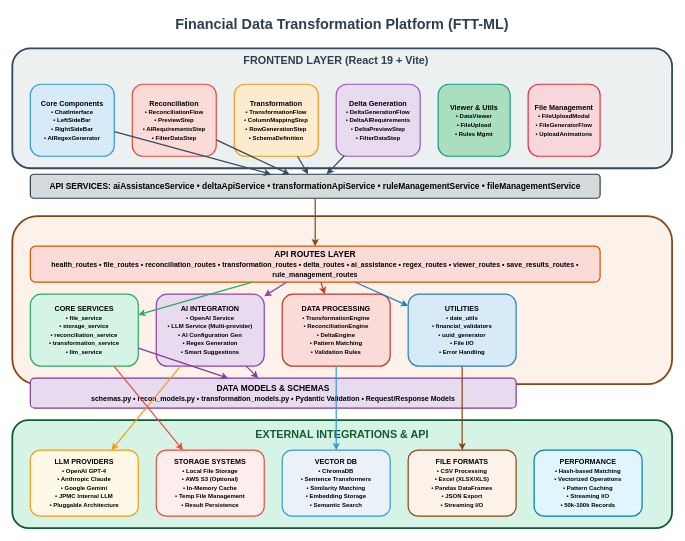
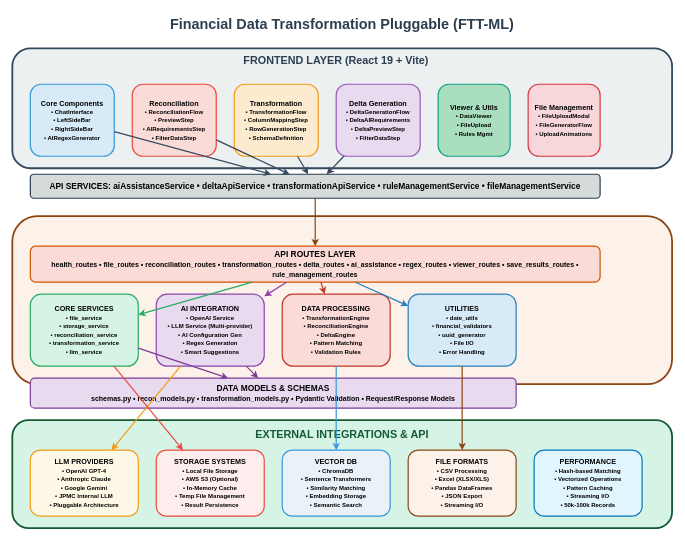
  <mxCell id="0" />
  <mxCell id="1" parent="0" />
- <mxCell id="2" value="Financial Data Transformation Platform (FTT-ML)" style="text;html=1;strokeColor=none;fillColor=none;align=center;verticalAlign=middle;whiteSpace=wrap;rounded=0;fontSize=24;fontStyle=1;fontColor=#2c3e50;" vertex="1" parent="1"><mxGeometry x="170" y="20" width="800" height="40" as="geometry" /></mxCell>
+ <mxCell id="2" value="Financial Data Transformation Pluggable (FTT-ML)" style="text;html=1;strokeColor=none;fillColor=none;align=center;verticalAlign=middle;whiteSpace=wrap;rounded=0;fontSize=24;fontStyle=1;fontColor=#2c3e50;" vertex="1" parent="1"><mxGeometry x="170" y="20" width="800" height="40" as="geometry" /></mxCell>
  <mxCell id="3" value="" style="rounded=1;whiteSpace=wrap;html=1;fillColor=#ecf0f1;strokeColor=#34495e;strokeWidth=3;" vertex="1" parent="1"><mxGeometry x="20" y="80" width="1100" height="200" as="geometry" /></mxCell>
  <mxCell id="4" value="FRONTEND LAYER (React 19 + Vite)" style="text;html=1;strokeColor=none;fillColor=none;align=center;verticalAlign=middle;whiteSpace=wrap;rounded=0;fontSize=18;fontStyle=1;fontColor=#2c3e50;" vertex="1" parent="1"><mxGeometry x="30" y="85" width="1060" height="30" as="geometry" /></mxCell>
  <mxCell id="5" value="Core Components&lt;br&gt;&lt;small&gt;• ChatInterface&lt;br&gt;• LeftSideBar&lt;br&gt;• RightSideBar&lt;br&gt;• AIRegexGenerator&lt;/small&gt;" style="rounded=1;whiteSpace=wrap;html=1;fillColor=#d6eaf8;strokeColor=#3498db;strokeWidth=2;fontSize=12;fontStyle=1;align=center;verticalAlign=middle;" vertex="1" parent="1"><mxGeometry x="50" y="140" width="140" height="120" as="geometry" /></mxCell>
  <mxCell id="6" value="Reconciliation&lt;br&gt;&lt;small&gt;• ReconciliationFlow&lt;br&gt;• PreviewStep&lt;br&gt;• AIRequirementsStep&lt;br&gt;• FilterDataStep&lt;/small&gt;" style="rounded=1;whiteSpace=wrap;html=1;fillColor=#fadbd8;strokeColor=#e74c3c;strokeWidth=2;fontSize=12;fontStyle=1;align=center;verticalAlign=middle;" vertex="1" parent="1"><mxGeometry x="220" y="140" width="140" height="120" as="geometry" /></mxCell>
  <mxCell id="7" value="Transformation&lt;br&gt;&lt;small&gt;• TransformationFlow&lt;br&gt;• ColumnMappingStep&lt;br&gt;• RowGenerationStep&lt;br&gt;• SchemaDefinition&lt;/small&gt;" style="rounded=1;whiteSpace=wrap;html=1;fillColor=#fdebd0;strokeColor=#f39c12;strokeWidth=2;fontSize=12;fontStyle=1;align=center;verticalAlign=middle;" vertex="1" parent="1"><mxGeometry x="390" y="140" width="140" height="120" as="geometry" /></mxCell>
  <mxCell id="8" value="Delta Generation&lt;br&gt;&lt;small&gt;• DeltaGenerationFlow&lt;br&gt;• DeltaAIRequirements&lt;br&gt;• DeltaPreviewStep&lt;br&gt;• FilterDataStep&lt;/small&gt;" style="rounded=1;whiteSpace=wrap;html=1;fillColor=#e8daef;strokeColor=#9b59b6;strokeWidth=2;fontSize=12;fontStyle=1;align=center;verticalAlign=middle;" vertex="1" parent="1"><mxGeometry x="560" y="140" width="140" height="120" as="geometry" /></mxCell>
  <mxCell id="9" value="Viewer &amp; Utils&lt;br&gt;&lt;small&gt;• DataViewer&lt;br&gt;• FileUpload&lt;br&gt;• Rules Mgmt&lt;/small&gt;" style="rounded=1;whiteSpace=wrap;html=1;fillColor=#a9dfbf;strokeColor=#16a085;strokeWidth=2;fontSize=12;fontStyle=1;align=center;verticalAlign=middle;" vertex="1" parent="1"><mxGeometry x="730" y="140" width="120" height="120" as="geometry" /></mxCell>
  <mxCell id="10" value="File Management&lt;br&gt;&lt;small&gt;• FileUploadModal&lt;br&gt;• FileGeneratorFlow&lt;br&gt;• UploadAnimations&lt;/small&gt;" style="rounded=1;whiteSpace=wrap;html=1;fillColor=#f8d7da;strokeColor=#dc3545;strokeWidth=2;fontSize=12;fontStyle=1;align=center;verticalAlign=middle;" vertex="1" parent="1"><mxGeometry x="880" y="140" width="120" height="120" as="geometry" /></mxCell>
  <mxCell id="11" value="API SERVICES: aiAssistanceService • deltaApiService • transformationApiService • ruleManagementService • fileManagementService" style="rounded=1;whiteSpace=wrap;html=1;fillColor=#d5dbdb;strokeColor=#2c3e50;strokeWidth=2;fontSize=14;fontStyle=1;align=center;verticalAlign=middle;" vertex="1" parent="1"><mxGeometry x="50" y="290" width="950" height="40" as="geometry" /></mxCell>
  <mxCell id="12" value="" style="rounded=1;whiteSpace=wrap;html=1;fillColor=#fdf2e9;strokeColor=#8b4513;strokeWidth=3;" vertex="1" parent="1"><mxGeometry x="20" y="360" width="1100" height="280" as="geometry" /></mxCell>
  <mxCell id="13" value="API ROUTES LAYER&lt;br&gt;&lt;small&gt;health_routes • file_routes • reconciliation_routes • transformation_routes • delta_routes • ai_assistance • regex_routes • viewer_routes • save_results_routes • rule_management_routes&lt;/small&gt;" style="rounded=1;whiteSpace=wrap;html=1;fillColor=#fadbd8;strokeColor=#d35400;strokeWidth=2;fontSize=14;fontStyle=1;align=center;verticalAlign=middle;" vertex="1" parent="1"><mxGeometry x="50" y="410" width="950" height="60" as="geometry" /></mxCell>
  <mxCell id="14" value="CORE SERVICES&lt;br&gt;&lt;small&gt;• file_service&lt;br&gt;• storage_service&lt;br&gt;• reconciliation_service&lt;br&gt;• transformation_service&lt;br&gt;• llm_service&lt;/small&gt;" style="rounded=1;whiteSpace=wrap;html=1;fillColor=#d5f4e6;strokeColor=#27ae60;strokeWidth=2;fontSize=12;fontStyle=1;align=center;verticalAlign=middle;" vertex="1" parent="1"><mxGeometry x="50" y="490" width="180" height="120" as="geometry" /></mxCell>
  <mxCell id="15" value="AI INTEGRATION&lt;br&gt;&lt;small&gt;• OpenAI Service&lt;br&gt;• LLM Service (Multi-provider)&lt;br&gt;• AI Configuration Gen&lt;br&gt;• Regex Generation&lt;br&gt;• Smart Suggestions&lt;/small&gt;" style="rounded=1;whiteSpace=wrap;html=1;fillColor=#e8daef;strokeColor=#8e44ad;strokeWidth=2;fontSize=12;fontStyle=1;align=center;verticalAlign=middle;" vertex="1" parent="1"><mxGeometry x="260" y="490" width="180" height="120" as="geometry" /></mxCell>
  <mxCell id="16" value="DATA PROCESSING&lt;br&gt;&lt;small&gt;• TransformationEngine&lt;br&gt;• ReconciliationEngine&lt;br&gt;• DeltaEngine&lt;br&gt;• Pattern Matching&lt;br&gt;• Validation Rules&lt;/small&gt;" style="rounded=1;whiteSpace=wrap;html=1;fillColor=#fadbd8;strokeColor=#c0392b;strokeWidth=2;fontSize=12;fontStyle=1;align=center;verticalAlign=middle;" vertex="1" parent="1"><mxGeometry x="470" y="490" width="180" height="120" as="geometry" /></mxCell>
  <mxCell id="17" value="UTILITIES&lt;br&gt;&lt;small&gt;• date_utils&lt;br&gt;• financial_validators&lt;br&gt;• uuid_generator&lt;br&gt;• File I/O&lt;br&gt;• Error Handling&lt;/small&gt;" style="rounded=1;whiteSpace=wrap;html=1;fillColor=#d6eaf8;strokeColor=#2980b9;strokeWidth=2;fontSize=12;fontStyle=1;align=center;verticalAlign=middle;" vertex="1" parent="1"><mxGeometry x="680" y="490" width="180" height="120" as="geometry" /></mxCell>
  <mxCell id="18" value="DATA MODELS &amp; SCHEMAS&lt;br&gt;&lt;small&gt;schemas.py • recon_models.py • transformation_models.py • Pydantic Validation • Request/Response Models&lt;/small&gt;" style="rounded=1;whiteSpace=wrap;html=1;fillColor=#e8daef;strokeColor=#7d3c98;strokeWidth=2;fontSize=14;fontStyle=1;align=center;verticalAlign=middle;" vertex="1" parent="1"><mxGeometry x="50" y="630" width="810" height="50" as="geometry" /></mxCell>
  <mxCell id="19" value="" style="rounded=1;whiteSpace=wrap;html=1;fillColor=#d5f4e6;strokeColor=#145a32;strokeWidth=3;" vertex="1" parent="1"><mxGeometry x="20" y="700" width="1100" height="180" as="geometry" /></mxCell>
  <mxCell id="20" value="EXTERNAL INTEGRATIONS &amp; API" style="text;html=1;strokeColor=none;fillColor=none;align=center;verticalAlign=middle;whiteSpace=wrap;rounded=0;fontSize=18;fontStyle=1;fontColor=#145a32;" vertex="1" parent="1"><mxGeometry x="40" y="710" width="1060" height="30" as="geometry" /></mxCell>
  <mxCell id="21" value="LLM PROVIDERS&lt;br&gt;&lt;small&gt;• OpenAI GPT-4&lt;br&gt;• Anthropic Claude&lt;br&gt;• Google Gemini&lt;br&gt;• JPMC Internal LLM&lt;br&gt;• Pluggable Architecture&lt;/small&gt;" style="rounded=1;whiteSpace=wrap;html=1;fillColor=#fef9e7;strokeColor=#f39c12;strokeWidth=2;fontSize=12;fontStyle=1;align=center;verticalAlign=middle;" vertex="1" parent="1"><mxGeometry x="50" y="750" width="180" height="110" as="geometry" /></mxCell>
  <mxCell id="22" value="STORAGE SYSTEMS&lt;br&gt;&lt;small&gt;• Local File Storage&lt;br&gt;• AWS S3 (Optional)&lt;br&gt;• In-Memory Cache&lt;br&gt;• Temp File Management&lt;br&gt;• Result Persistence&lt;/small&gt;" style="rounded=1;whiteSpace=wrap;html=1;fillColor=#fdedec;strokeColor=#e74c3c;strokeWidth=2;fontSize=12;fontStyle=1;align=center;verticalAlign=middle;" vertex="1" parent="1"><mxGeometry x="260" y="750" width="180" height="110" as="geometry" /></mxCell>
  <mxCell id="23" value="VECTOR DB&lt;br&gt;&lt;small&gt;• ChromaDB&lt;br&gt;• Sentence Transformers&lt;br&gt;• Similarity Matching&lt;br&gt;• Embedding Storage&lt;br&gt;• Semantic Search&lt;/small&gt;" style="rounded=1;whiteSpace=wrap;html=1;fillColor=#eaf2f8;strokeColor=#3498db;strokeWidth=2;fontSize=12;fontStyle=1;align=center;verticalAlign=middle;" vertex="1" parent="1"><mxGeometry x="470" y="750" width="180" height="110" as="geometry" /></mxCell>
  <mxCell id="24" value="FILE FORMATS&lt;br&gt;&lt;small&gt;• CSV Processing&lt;br&gt;• Excel (XLSX/XLS)&lt;br&gt;• Pandas DataFrames&lt;br&gt;• JSON Export&lt;br&gt;• Streaming I/O&lt;/small&gt;" style="rounded=1;whiteSpace=wrap;html=1;fillColor=#fdf2e9;strokeColor=#8b4513;strokeWidth=2;fontSize=12;fontStyle=1;align=center;verticalAlign=middle;" vertex="1" parent="1"><mxGeometry x="680" y="750" width="180" height="110" as="geometry" /></mxCell>
  <mxCell id="25" value="PERFORMANCE&lt;br&gt;&lt;small&gt;• Hash-based Matching&lt;br&gt;• Vectorized Operations&lt;br&gt;• Pattern Caching&lt;br&gt;• Streaming I/O&lt;br&gt;• 50k-100k Records&lt;/small&gt;" style="rounded=1;whiteSpace=wrap;html=1;fillColor=#e1f5fe;strokeColor=#0277bd;strokeWidth=2;fontSize=12;fontStyle=1;align=center;verticalAlign=middle;" vertex="1" parent="1"><mxGeometry x="890" y="750" width="180" height="110" as="geometry" /></mxCell>
  <mxCell id="26" value="" style="endArrow=classic;html=1;rounded=0;strokeWidth=2;strokeColor=#34495e;" edge="1" parent="1" source="5" target="11"><mxGeometry width="50" height="50" relative="1" as="geometry"><mxPoint x="120" y="280" as="sourcePoint" /><mxPoint x="120" y="290" as="targetPoint" /></mxGeometry></mxCell>
  <mxCell id="27" value="" style="endArrow=classic;html=1;rounded=0;strokeWidth=2;strokeColor=#34495e;" edge="1" parent="1" source="6" target="11"><mxGeometry width="50" height="50" relative="1" as="geometry"><mxPoint x="290" y="280" as="sourcePoint" /><mxPoint x="290" y="290" as="targetPoint" /></mxGeometry></mxCell>
  <mxCell id="28" value="" style="endArrow=classic;html=1;rounded=0;strokeWidth=2;strokeColor=#34495e;" edge="1" parent="1" source="7" target="11"><mxGeometry width="50" height="50" relative="1" as="geometry"><mxPoint x="460" y="280" as="sourcePoint" /><mxPoint x="460" y="290" as="targetPoint" /></mxGeometry></mxCell>
  <mxCell id="29" value="" style="endArrow=classic;html=1;rounded=0;strokeWidth=2;strokeColor=#34495e;" edge="1" parent="1" source="8" target="11"><mxGeometry width="50" height="50" relative="1" as="geometry"><mxPoint x="630" y="280" as="sourcePoint" /><mxPoint x="630" y="290" as="targetPoint" /></mxGeometry></mxCell>
  <mxCell id="30" value="" style="endArrow=classic;html=1;rounded=0;strokeWidth=2;strokeColor=#8b4513;" edge="1" parent="1" source="11" target="13"><mxGeometry width="50" height="50" relative="1" as="geometry"><mxPoint x="525" y="340" as="sourcePoint" /><mxPoint x="525" y="410" as="targetPoint" /></mxGeometry></mxCell>
  <mxCell id="31" value="" style="endArrow=classic;html=1;rounded=0;strokeWidth=2;strokeColor=#27ae60;" edge="1" parent="1" source="13" target="14"><mxGeometry width="50" height="50" relative="1" as="geometry"><mxPoint x="140" y="480" as="sourcePoint" /><mxPoint x="140" y="490" as="targetPoint" /></mxGeometry></mxCell>
  <mxCell id="32" value="" style="endArrow=classic;html=1;rounded=0;strokeWidth=2;strokeColor=#8e44ad;" edge="1" parent="1" source="13" target="15"><mxGeometry width="50" height="50" relative="1" as="geometry"><mxPoint x="350" y="480" as="sourcePoint" /><mxPoint x="350" y="490" as="targetPoint" /></mxGeometry></mxCell>
  <mxCell id="33" value="" style="endArrow=classic;html=1;rounded=0;strokeWidth=2;strokeColor=#c0392b;" edge="1" parent="1" source="13" target="16"><mxGeometry width="50" height="50" relative="1" as="geometry"><mxPoint x="560" y="480" as="sourcePoint" /><mxPoint x="560" y="490" as="targetPoint" /></mxGeometry></mxCell>
  <mxCell id="34" value="" style="endArrow=classic;html=1;rounded=0;strokeWidth=2;strokeColor=#2980b9;" edge="1" parent="1" source="13" target="17"><mxGeometry width="50" height="50" relative="1" as="geometry"><mxPoint x="770" y="480" as="sourcePoint" /><mxPoint x="770" y="490" as="targetPoint" /></mxGeometry></mxCell>
  <mxCell id="35" value="" style="endArrow=classic;html=1;rounded=0;strokeWidth=2;strokeColor=#7d3c98;" edge="1" parent="1" source="14" target="18"><mxGeometry width="50" height="50" relative="1" as="geometry"><mxPoint x="140" y="620" as="sourcePoint" /><mxPoint x="140" y="630" as="targetPoint" /></mxGeometry></mxCell>
  <mxCell id="36" value="" style="endArrow=classic;html=1;rounded=0;strokeWidth=2;strokeColor=#7d3c98;" edge="1" parent="1" source="15" target="18"><mxGeometry width="50" height="50" relative="1" as="geometry"><mxPoint x="350" y="620" as="sourcePoint" /><mxPoint x="350" y="630" as="targetPoint" /></mxGeometry></mxCell>
  <mxCell id="37" value="" style="endArrow=classic;html=1;rounded=0;strokeWidth=2;strokeColor=#f39c12;" edge="1" parent="1" source="15" target="21"><mxGeometry width="50" height="50" relative="1" as="geometry"><mxPoint x="140" y="650" as="sourcePoint" /><mxPoint x="140" y="750" as="targetPoint" /></mxGeometry></mxCell>
  <mxCell id="38" value="" style="endArrow=classic;html=1;rounded=0;strokeWidth=2;strokeColor=#e74c3c;" edge="1" parent="1" source="14" target="22"><mxGeometry width="50" height="50" relative="1" as="geometry"><mxPoint x="350" y="650" as="sourcePoint" /><mxPoint x="350" y="750" as="targetPoint" /></mxGeometry></mxCell>
  <mxCell id="39" value="" style="endArrow=classic;html=1;rounded=0;strokeWidth=2;strokeColor=#3498db;" edge="1" parent="1" source="16" target="23"><mxGeometry width="50" height="50" relative="1" as="geometry"><mxPoint x="560" y="650" as="sourcePoint" /><mxPoint x="560" y="750" as="targetPoint" /></mxGeometry></mxCell>
  <mxCell id="40" value="" style="endArrow=classic;html=1;rounded=0;strokeWidth=2;strokeColor=#8b4513;" edge="1" parent="1" source="17" target="24"><mxGeometry width="50" height="50" relative="1" as="geometry"><mxPoint x="770" y="650" as="sourcePoint" /><mxPoint x="770" y="750" as="targetPoint" /></mxGeometry></mxCell>
